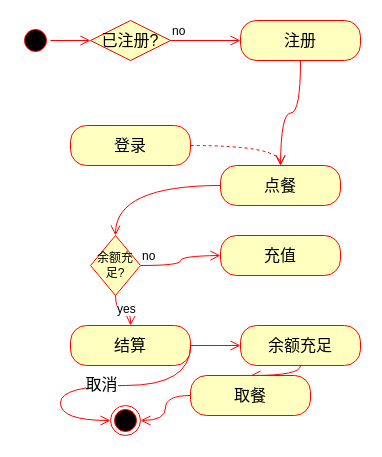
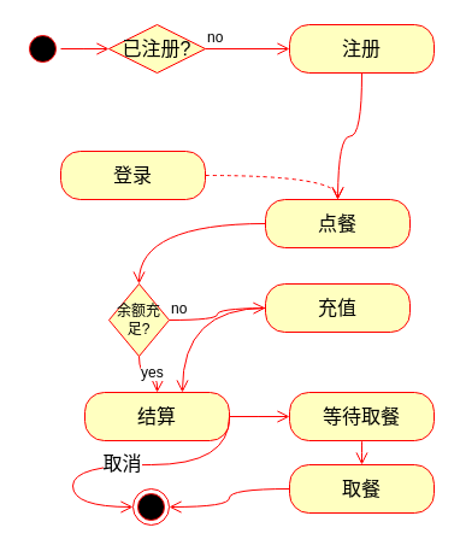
  <mxCell id="0" />
  <mxCell id="1" parent="0" />
  <mxCell id="2" value="" style="ellipse;html=1;shape=startState;fillColor=#000000;strokeColor=#ff0000;fontSize=16;" vertex="1" parent="1"><mxGeometry x="20" y="25" width="30" height="30" as="geometry" /></mxCell>
  <mxCell id="3" value="" style="edgeStyle=orthogonalEdgeStyle;html=1;verticalAlign=bottom;endArrow=open;endSize=8;strokeColor=#ff0000;rounded=0;fontSize=12;curved=1;entryX=0;entryY=0.5;entryDx=0;entryDy=0;" edge="1" source="2" parent="1"><mxGeometry relative="1" as="geometry"><mxPoint x="90" y="40" as="targetPoint" /></mxGeometry></mxCell>
  <mxCell id="4" value="已注册?" style="rhombus;whiteSpace=wrap;html=1;fontColor=#000000;fillColor=#ffffc0;strokeColor=#ff0000;fontSize=16;" vertex="1" parent="1"><mxGeometry x="90" y="20" width="80" height="40" as="geometry" /></mxCell>
  <mxCell id="5" value="no" style="html=1;align=left;verticalAlign=bottom;endArrow=open;endSize=8;strokeColor=#ff0000;rounded=0;fontSize=12;" edge="1" source="4" parent="1"><mxGeometry x="-1" relative="1" as="geometry"><mxPoint x="240" y="40" as="targetPoint" /></mxGeometry></mxCell>
- <mxCell id="6" value="登录" style="rounded=1;whiteSpace=wrap;html=1;arcSize=40;fontColor=#000000;fillColor=#ffffc0;strokeColor=#ff0000;fontSize=16;" vertex="1" parent="1"><mxGeometry x="70" y="125" width="120" height="40" as="geometry" /></mxCell>
+ <mxCell id="6" value="登录" style="rounded=1;whiteSpace=wrap;html=1;arcSize=40;fontColor=#000000;fillColor=#ffffc0;strokeColor=#ff0000;fontSize=16;" vertex="1" parent="1"><mxGeometry x="50" y="125" width="120" height="40" as="geometry" /></mxCell>
  <mxCell id="7" value="" style="edgeStyle=orthogonalEdgeStyle;html=1;verticalAlign=bottom;endArrow=open;endSize=8;strokeColor=#ff0000;rounded=0;fontSize=12;curved=1;entryX=0.5;entryY=0;entryDx=0;entryDy=0;dashed=1;" edge="1" source="6" parent="1" target="10"><mxGeometry relative="1" as="geometry"><mxPoint x="130" y="225" as="targetPoint" /></mxGeometry></mxCell>
  <mxCell id="8" value="注册" style="rounded=1;whiteSpace=wrap;html=1;arcSize=40;fontColor=#000000;fillColor=#ffffc0;strokeColor=#ff0000;fontSize=16;" vertex="1" parent="1"><mxGeometry x="240" y="20" width="120" height="40" as="geometry" /></mxCell>
  <mxCell id="9" value="" style="edgeStyle=orthogonalEdgeStyle;html=1;verticalAlign=bottom;endArrow=open;endSize=8;strokeColor=#ff0000;rounded=0;fontSize=12;curved=1;" edge="1" source="8" parent="1"><mxGeometry relative="1" as="geometry"><mxPoint x="280" y="165" as="targetPoint" /></mxGeometry></mxCell>
  <mxCell id="10" value="点餐" style="rounded=1;whiteSpace=wrap;html=1;arcSize=40;fontColor=#000000;fillColor=#ffffc0;strokeColor=#ff0000;fontSize=16;" vertex="1" parent="1"><mxGeometry x="220" y="165" width="120" height="40" as="geometry" /></mxCell>
  <mxCell id="11" value="" style="edgeStyle=orthogonalEdgeStyle;html=1;verticalAlign=bottom;endArrow=open;endSize=8;strokeColor=#ff0000;rounded=0;fontSize=12;curved=1;entryX=0.5;entryY=0;entryDx=0;entryDy=0;" edge="1" source="10" parent="1" target="12"><mxGeometry relative="1" as="geometry"><mxPoint x="410" y="185" as="targetPoint" /></mxGeometry></mxCell>
  <mxCell id="12" value="余额充足?" style="rhombus;whiteSpace=wrap;html=1;fontColor=#000000;fillColor=#ffffc0;strokeColor=#ff0000;fontSize=12;" vertex="1" parent="1"><mxGeometry x="90" y="235" width="50" height="60" as="geometry" /></mxCell>
  <mxCell id="13" value="no" style="edgeStyle=orthogonalEdgeStyle;html=1;align=left;verticalAlign=bottom;endArrow=open;endSize=8;strokeColor=#ff0000;rounded=0;fontSize=12;curved=1;" edge="1" source="12" parent="1"><mxGeometry x="-1" relative="1" as="geometry"><mxPoint x="220" y="255" as="targetPoint" /></mxGeometry></mxCell>
  <mxCell id="14" value="yes" style="edgeStyle=orthogonalEdgeStyle;html=1;align=left;verticalAlign=top;endArrow=open;endSize=8;strokeColor=#ff0000;rounded=0;fontSize=12;curved=1;" edge="1" source="12" parent="1"><mxGeometry x="-1" relative="1" as="geometry"><mxPoint x="130" y="325" as="targetPoint" /></mxGeometry></mxCell>
  <mxCell id="15" value="结算" style="rounded=1;whiteSpace=wrap;html=1;arcSize=40;fontColor=#000000;fillColor=#ffffc0;strokeColor=#ff0000;fontSize=16;" vertex="1" parent="1"><mxGeometry x="70" y="325" width="120" height="40" as="geometry" /></mxCell>
  <mxCell id="16" value="充值" style="rounded=1;whiteSpace=wrap;html=1;arcSize=40;fontColor=#000000;fillColor=#ffffc0;strokeColor=#ff0000;fontSize=16;" vertex="1" parent="1"><mxGeometry x="220" y="235" width="120" height="40" as="geometry" /></mxCell>
+ <mxCell id="17" value="" style="edgeStyle=orthogonalEdgeStyle;html=1;verticalAlign=bottom;endArrow=open;endSize=8;strokeColor=#ff0000;rounded=0;fontSize=12;curved=1;entryX=0.675;entryY=0;entryDx=0;entryDy=0;entryPerimeter=0;" edge="1" source="16" parent="1" target="15"><mxGeometry relative="1" as="geometry"><mxPoint x="280" y="335" as="targetPoint" /></mxGeometry></mxCell>
  <mxCell id="18" value="" style="ellipse;html=1;shape=endState;fillColor=#000000;strokeColor=#ff0000;fontSize=16;" vertex="1" parent="1"><mxGeometry x="110" y="405" width="30" height="30" as="geometry" /></mxCell>
  <mxCell id="19" value="" style="edgeStyle=orthogonalEdgeStyle;html=1;verticalAlign=bottom;endArrow=open;endSize=8;strokeColor=#ff0000;rounded=0;fontSize=12;curved=1;exitX=1;exitY=0.5;exitDx=0;exitDy=0;entryX=0;entryY=0.5;entryDx=0;entryDy=0;" edge="1" parent="1" source="15" target="18"><mxGeometry relative="1" as="geometry"><mxPoint x="140" y="435" as="targetPoint" /><mxPoint x="140" y="375" as="sourcePoint" /><Array as="points"><mxPoint x="190" y="385" /><mxPoint x="60" y="385" /><mxPoint x="60" y="420" /></Array></mxGeometry></mxCell>
  <mxCell id="20" value="取消" style="edgeLabel;html=1;align=center;verticalAlign=middle;resizable=0;points=[];fontSize=16;" vertex="1" connectable="0" parent="19"><mxGeometry x="0.018" y="-2" relative="1" as="geometry"><mxPoint as="offset" /></mxGeometry></mxCell>
- <mxCell id="21" value="余额充足" style="rounded=1;whiteSpace=wrap;html=1;arcSize=40;fontColor=#000000;fillColor=#ffffc0;strokeColor=#ff0000;fontSize=16;" vertex="1" parent="1"><mxGeometry x="240" y="325" width="120" height="40" as="geometry" /></mxCell>
+ <mxCell id="21" value="等待取餐" style="rounded=1;whiteSpace=wrap;html=1;arcSize=40;fontColor=#000000;fillColor=#ffffc0;strokeColor=#ff0000;fontSize=16;" vertex="1" parent="1"><mxGeometry x="240" y="325" width="120" height="40" as="geometry" /></mxCell>
  <mxCell id="22" value="" style="edgeStyle=orthogonalEdgeStyle;html=1;verticalAlign=bottom;endArrow=open;endSize=8;strokeColor=#ff0000;rounded=0;fontSize=12;curved=1;entryX=0.5;entryY=0;entryDx=0;entryDy=0;" edge="1" source="21" parent="1" target="24"><mxGeometry relative="1" as="geometry"><mxPoint x="430" y="345" as="targetPoint" /></mxGeometry></mxCell>
  <mxCell id="23" value="" style="edgeStyle=orthogonalEdgeStyle;html=1;verticalAlign=bottom;endArrow=open;endSize=8;strokeColor=#ff0000;rounded=0;fontSize=12;curved=1;exitX=1;exitY=0.5;exitDx=0;exitDy=0;" edge="1" parent="1" source="15"><mxGeometry relative="1" as="geometry"><mxPoint x="240" y="345" as="targetPoint" /><mxPoint x="370" y="355" as="sourcePoint" /></mxGeometry></mxCell>
- <mxCell id="24" value="取餐" style="rounded=1;whiteSpace=wrap;html=1;arcSize=40;fontColor=#000000;fillColor=#ffffc0;strokeColor=#ff0000;fontSize=16;" vertex="1" parent="1"><mxGeometry x="190" y="375" width="120" height="40" as="geometry" /></mxCell>
+ <mxCell id="24" value="取餐" style="rounded=1;whiteSpace=wrap;html=1;arcSize=40;fontColor=#000000;fillColor=#ffffc0;strokeColor=#ff0000;fontSize=16;" vertex="1" parent="1"><mxGeometry x="240" y="385" width="120" height="40" as="geometry" /></mxCell>
  <mxCell id="25" value="" style="edgeStyle=orthogonalEdgeStyle;html=1;verticalAlign=bottom;endArrow=open;endSize=8;strokeColor=#ff0000;rounded=0;fontSize=12;curved=1;entryX=1;entryY=0.5;entryDx=0;entryDy=0;" edge="1" source="24" parent="1" target="18"><mxGeometry relative="1" as="geometry"><mxPoint x="420" y="285" as="targetPoint" /></mxGeometry></mxCell>
